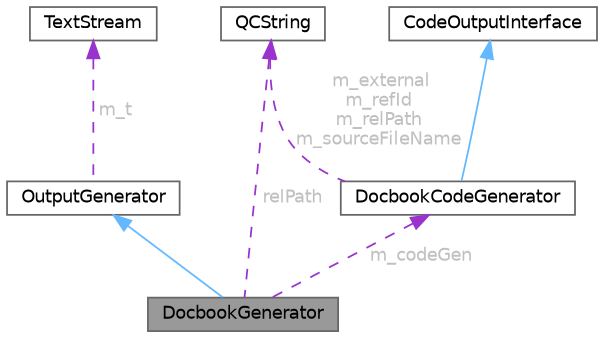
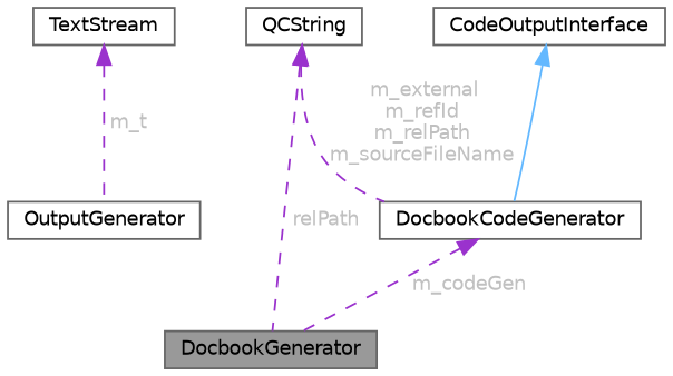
  digraph {
    node [color=gray40 fillcolor=white fontname=Helvetica fontsize=10 shape=box style=filled]
    edge [color=darkorchid3 dir=back fontname=Helvetica fontsize=10 labelfontname=Helvetica labelfontsize=10 style=dashed fontcolor=grey]
    n1 [fillcolor=grey60 fontcolor=black height=0.2 label=DocbookGenerator width=0.4]
    n2 [height=0.2 label=OutputGenerator width=0.4]
    n3 [height=0.2 label=TextStream width=0.4]
    n4 [height=0.2 label=DocbookCodeGenerator width=0.4]
    n5 [height=0.2 label=QCString width=0.4]
    n6 [height=0.2 label=CodeOutputInterface width=0.4]
-   n2 -> n1 [color=steelblue1 style=solid fontcolor=""]
    n3 -> n2 [label=" m_t"]
    n4 -> n1 [label=" m_codeGen"]
    n5 -> n1 [label=" relPath"]
    n5 -> n4 [label=" m_external\nm_refId\nm_relPath\nm_sourceFileName"]
    n6 -> n4 [color=steelblue1 style=solid fontcolor=""]
  }
